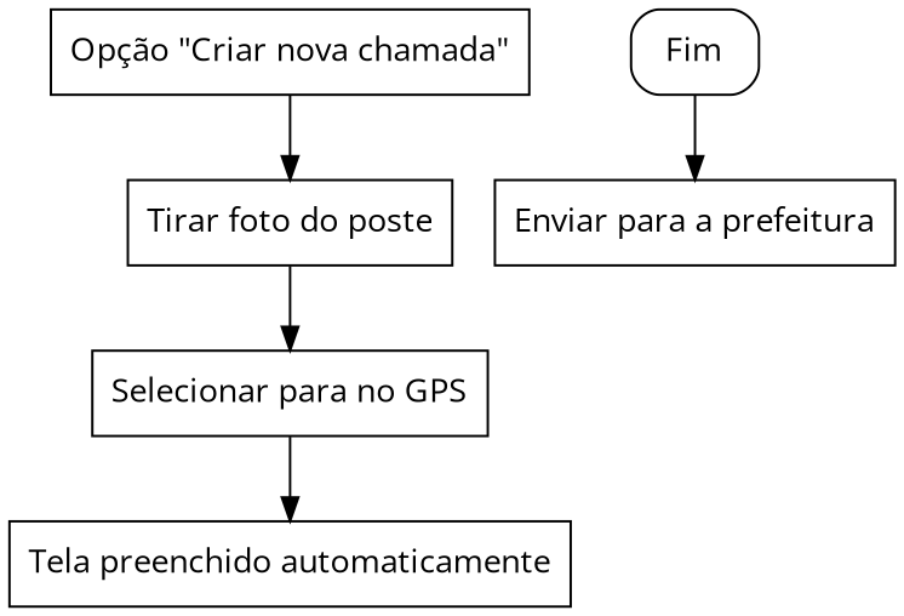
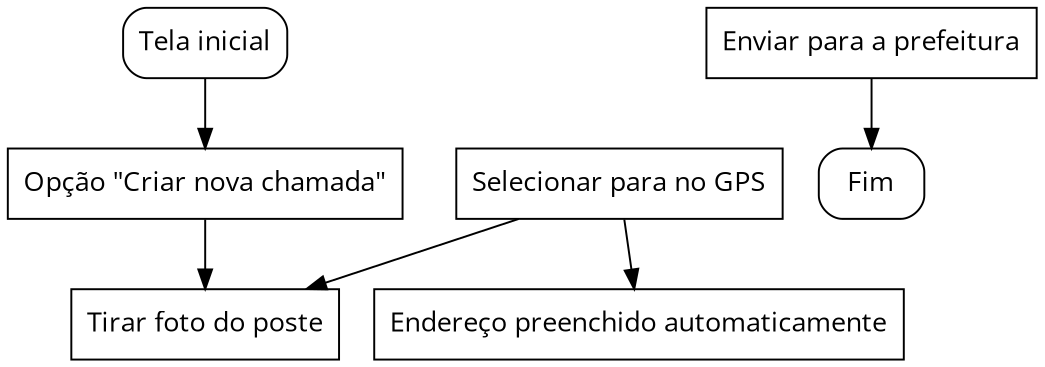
  digraph {
    fontname="Open Sans"
    node [fontname="Open Sans" shape=rectangle]
    edge [fontname="Open Sans"]
+   n1 [label="Tela inicial" shape=box style=rounded]
    n2 [label="Opção \"Criar nova chamada\""]
    n3 [label="Tirar foto do poste"]
    n4 [label=Fim shape=box style=rounded]
    n5 [label="Selecionar para no GPS"]
-   n6 [label="Tela preenchido automaticamente"]
+   n6 [label="Endereço preenchido automaticamente"]
    n7 [label="Enviar para a prefeitura"]
+   n1 -> n2
    n2 -> n3
-   n3 -> n5
+   n5 -> n3
    n5 -> n6
-   n4 -> n7
+   n7 -> n4
  }
